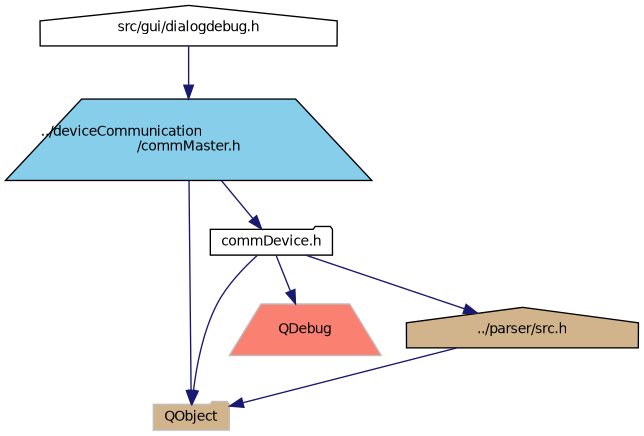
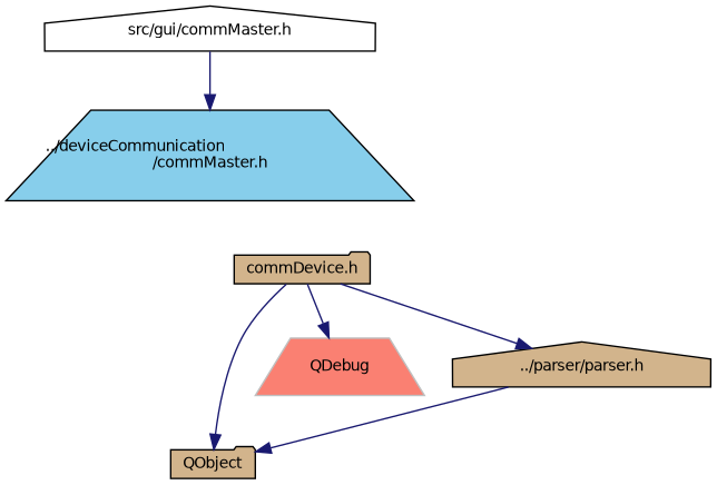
  digraph {
    node [color=black fillcolor=white fontname=Helvetica fontsize=10 shape=house style=filled]
    edge [color=midnightblue fontname=Helvetica fontsize=10 labelfontname=Helvetica labelfontsize=10 style=solid]
-   n1 [fontcolor=black height=0.2 label="src/gui/dialogdebug.h" width=0.4]
+   n1 [fontcolor=black height=0.2 label="src/gui/commMaster.h" width=0.4]
    n2 [fillcolor=skyblue height=0.2 label="../deviceCommunication\l/commMaster.h" shape=trapezium width=0.4]
-   n3 [color=grey75 fillcolor=tan height=0.2 label=QObject shape=folder width=0.4]
-   n4 [height=0.2 label="commDevice.h" shape=folder width=0.4]
+   n3 [fillcolor=tan height=0.2 label=QObject shape=folder width=0.4]
+   n4 [fillcolor=tan height=0.2 label="commDevice.h" shape=folder width=0.4]
    n5 [color=grey75 fillcolor=salmon height=0.2 label=QDebug shape=trapezium width=0.4]
-   n6 [fillcolor=tan height=0.2 label="../parser/src.h" width=0.4]
+   n6 [fillcolor=tan height=0.2 label="../parser/parser.h" width=0.4]
    n1 -> n2
-   n2 -> n3
-   n2 -> n4
    n4 -> n3
    n4 -> n5
    n4 -> n6
    n6 -> n3
  }
